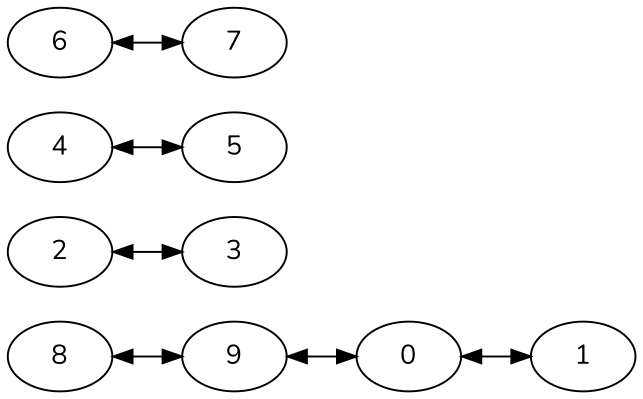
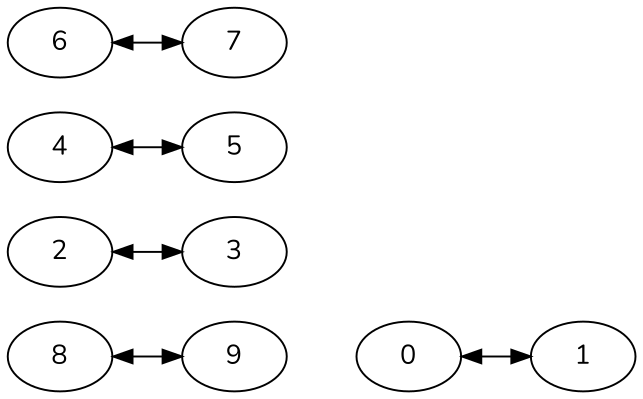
  digraph {
    fontname=Nunito
    rankdir=LR
    node [fontname=Nunito]
    edge [dir=both fontname=Nunito]
    0
    1
    2
    3
    4
    5
    6
    7
    8
    9
    0 -> 1
    2 -> 3
    4 -> 5
    6 -> 7
    8 -> 9
-   9 -> 0
  }
